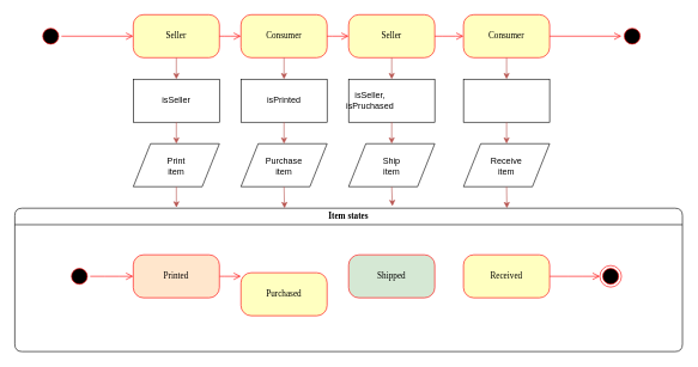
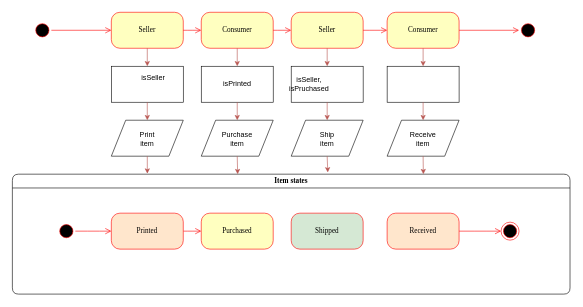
  <mxCell id="0" />
  <mxCell id="1" parent="0" />
  <mxCell id="2" value="" style="ellipse;html=1;shape=startState;fillColor=#000000;strokeColor=#ff0000;rounded=1;shadow=0;comic=0;labelBackgroundColor=none;fontFamily=Verdana;fontSize=12;fontColor=#000000;align=center;direction=south;" parent="1" vertex="1"><mxGeometry x="55" y="35" width="30" height="30" as="geometry" /></mxCell>
  <mxCell id="3" value="Seller" style="rounded=1;whiteSpace=wrap;html=1;arcSize=24;fillColor=#ffffc0;strokeColor=#ff0000;shadow=0;comic=0;labelBackgroundColor=none;fontFamily=Verdana;fontSize=12;fontColor=#000000;align=center;" parent="1" vertex="1"><mxGeometry x="185" y="20" width="120" height="60" as="geometry" /></mxCell>
  <mxCell id="4" value="Consumer" style="rounded=1;whiteSpace=wrap;html=1;arcSize=24;fillColor=#ffffc0;strokeColor=#ff0000;shadow=0;comic=0;labelBackgroundColor=none;fontFamily=Verdana;fontSize=12;fontColor=#000000;align=center;" parent="1" vertex="1"><mxGeometry x="335" y="20" width="120" height="60" as="geometry" /></mxCell>
  <mxCell id="5" value="Item states" style="swimlane;whiteSpace=wrap;html=1;rounded=1;shadow=0;comic=0;labelBackgroundColor=none;strokeColor=#000000;strokeWidth=1;fillColor=#ffffff;fontFamily=Verdana;fontSize=12;fontColor=#000000;align=center;" parent="1" vertex="1"><mxGeometry x="20" y="290" width="930" height="200" as="geometry" /></mxCell>
  <mxCell id="6" style="edgeStyle=elbowEdgeStyle;html=1;labelBackgroundColor=none;endArrow=open;endSize=8;strokeColor=#ff0000;fontFamily=Verdana;fontSize=12;align=left;" parent="5" edge="1"><mxGeometry relative="1" as="geometry"><mxPoint x="285" y="95" as="sourcePoint" /><mxPoint x="315" y="95" as="targetPoint" /></mxGeometry></mxCell>
  <mxCell id="7" value="Printed" style="rounded=1;whiteSpace=wrap;html=1;arcSize=24;fillColor=#ffe6cc;strokeColor=#ff0000;shadow=0;comic=0;labelBackgroundColor=none;fontFamily=Verdana;fontSize=12;fontColor=#000000;align=center;" parent="5" vertex="1"><mxGeometry x="165" y="65" width="120" height="60" as="geometry" /></mxCell>
  <mxCell id="8" value="" style="ellipse;html=1;shape=endState;fillColor=#000000;strokeColor=#ff0000;rounded=1;shadow=0;comic=0;labelBackgroundColor=none;fontFamily=Verdana;fontSize=12;fontColor=#000000;align=center;" parent="5" vertex="1"><mxGeometry x="815" y="80" width="30" height="30" as="geometry" /></mxCell>
  <mxCell id="9" style="edgeStyle=elbowEdgeStyle;html=1;labelBackgroundColor=none;endArrow=open;endSize=8;strokeColor=#ff0000;fontFamily=Verdana;fontSize=12;align=left;" parent="5" source="10" target="7" edge="1"><mxGeometry relative="1" as="geometry" /></mxCell>
  <mxCell id="10" value="" style="ellipse;html=1;shape=startState;fillColor=#000000;strokeColor=#ff0000;rounded=1;shadow=0;comic=0;labelBackgroundColor=none;fontFamily=Verdana;fontSize=12;fontColor=#000000;align=center;direction=south;" parent="5" vertex="1"><mxGeometry x="75" y="80" width="30" height="30" as="geometry" /></mxCell>
- <mxCell id="11" value="Purchased" style="rounded=1;whiteSpace=wrap;html=1;arcSize=24;fillColor=#ffffc0;strokeColor=#ff0000;shadow=0;comic=0;labelBackgroundColor=none;fontFamily=Verdana;fontSize=12;fontColor=#000000;align=center;" parent="5" vertex="1"><mxGeometry x="315" y="90" width="120" height="60" as="geometry" /></mxCell>
+ <mxCell id="11" value="Purchased" style="rounded=1;whiteSpace=wrap;html=1;arcSize=24;fillColor=#ffffc0;strokeColor=#ff0000;shadow=0;comic=0;labelBackgroundColor=none;fontFamily=Verdana;fontSize=12;fontColor=#000000;align=center;" parent="5" vertex="1"><mxGeometry x="315" y="65" width="120" height="60" as="geometry" /></mxCell>
  <mxCell id="12" style="edgeStyle=elbowEdgeStyle;html=1;labelBackgroundColor=none;endArrow=open;endSize=8;strokeColor=#ff0000;fontFamily=Verdana;fontSize=12;align=left;" parent="5" source="13" target="8" edge="1"><mxGeometry relative="1" as="geometry" /></mxCell>
- <mxCell id="13" value="Received" style="rounded=1;whiteSpace=wrap;html=1;arcSize=24;fillColor=#ffffc0;strokeColor=#ff0000;shadow=0;comic=0;labelBackgroundColor=none;fontFamily=Verdana;fontSize=12;fontColor=#000000;align=center;" parent="5" vertex="1"><mxGeometry x="625" y="65" width="120" height="60" as="geometry" /></mxCell>
+ <mxCell id="13" value="Received" style="rounded=1;whiteSpace=wrap;html=1;arcSize=24;fillColor=#ffe6cc;strokeColor=#ff0000;shadow=0;comic=0;labelBackgroundColor=none;fontFamily=Verdana;fontSize=12;fontColor=#000000;align=center;" parent="5" vertex="1"><mxGeometry x="625" y="65" width="120" height="60" as="geometry" /></mxCell>
  <mxCell id="14" value="Shipped" style="rounded=1;whiteSpace=wrap;html=1;arcSize=24;fillColor=#d5e8d4;strokeColor=#ff0000;shadow=0;comic=0;labelBackgroundColor=none;fontFamily=Verdana;fontSize=12;fontColor=#000000;align=center;" vertex="1" parent="5"><mxGeometry x="465" y="65" width="120" height="60" as="geometry" /></mxCell>
  <mxCell id="15" style="edgeStyle=orthogonalEdgeStyle;html=1;labelBackgroundColor=none;endArrow=open;endSize=8;strokeColor=#ff0000;fontFamily=Verdana;fontSize=12;align=left;" parent="1" source="2" target="3" edge="1"><mxGeometry relative="1" as="geometry" /></mxCell>
  <mxCell id="16" value="Seller" style="rounded=1;whiteSpace=wrap;html=1;arcSize=24;fillColor=#ffffc0;strokeColor=#ff0000;shadow=0;comic=0;labelBackgroundColor=none;fontFamily=Verdana;fontSize=12;fontColor=#000000;align=center;" vertex="1" parent="1"><mxGeometry x="485" y="20" width="120" height="60" as="geometry" /></mxCell>
  <mxCell id="17" value="Consumer" style="rounded=1;whiteSpace=wrap;html=1;arcSize=24;fillColor=#ffffc0;strokeColor=#ff0000;shadow=0;comic=0;labelBackgroundColor=none;fontFamily=Verdana;fontSize=12;fontColor=#000000;align=center;" vertex="1" parent="1"><mxGeometry x="645" y="20" width="120" height="60" as="geometry" /></mxCell>
  <mxCell id="18" value="" style="ellipse;html=1;shape=startState;fillColor=#000000;strokeColor=#ff0000;rounded=1;shadow=0;comic=0;labelBackgroundColor=none;fontFamily=Verdana;fontSize=12;fontColor=#000000;align=center;direction=south;" vertex="1" parent="1"><mxGeometry x="865" y="35" width="30" height="30" as="geometry" /></mxCell>
  <mxCell id="19" style="edgeStyle=orthogonalEdgeStyle;html=1;labelBackgroundColor=none;endArrow=open;endSize=8;strokeColor=#ff0000;fontFamily=Verdana;fontSize=12;align=left;exitX=1;exitY=0.5;exitDx=0;exitDy=0;entryX=0.5;entryY=1;entryDx=0;entryDy=0;" edge="1" parent="1" source="17" target="18"><mxGeometry relative="1" as="geometry"><mxPoint x="815" y="120" as="sourcePoint" /><mxPoint x="915" y="120" as="targetPoint" /></mxGeometry></mxCell>
  <mxCell id="20" style="edgeStyle=elbowEdgeStyle;html=1;labelBackgroundColor=none;endArrow=open;endSize=8;strokeColor=#ff0000;fontFamily=Verdana;fontSize=12;align=left;exitX=1;exitY=0.5;exitDx=0;exitDy=0;entryX=0;entryY=0.5;entryDx=0;entryDy=0;" edge="1" parent="1" source="3" target="4"><mxGeometry relative="1" as="geometry"><mxPoint x="325" y="90" as="sourcePoint" /><mxPoint x="355" y="90" as="targetPoint" /></mxGeometry></mxCell>
  <mxCell id="21" style="edgeStyle=elbowEdgeStyle;html=1;labelBackgroundColor=none;endArrow=open;endSize=8;strokeColor=#ff0000;fontFamily=Verdana;fontSize=12;align=left;exitX=1;exitY=0.5;exitDx=0;exitDy=0;entryX=0;entryY=0.5;entryDx=0;entryDy=0;" edge="1" parent="1" source="4" target="16"><mxGeometry relative="1" as="geometry"><mxPoint x="475" y="120" as="sourcePoint" /><mxPoint x="505" y="120" as="targetPoint" /></mxGeometry></mxCell>
  <mxCell id="22" style="edgeStyle=elbowEdgeStyle;html=1;labelBackgroundColor=none;endArrow=open;endSize=8;strokeColor=#ff0000;fontFamily=Verdana;fontSize=12;align=left;exitX=1;exitY=0.5;exitDx=0;exitDy=0;entryX=0;entryY=0.5;entryDx=0;entryDy=0;" edge="1" parent="1" source="16" target="17"><mxGeometry relative="1" as="geometry"><mxPoint x="625" y="120" as="sourcePoint" /><mxPoint x="655" y="120" as="targetPoint" /></mxGeometry></mxCell>
  <mxCell id="23" value="" style="rounded=0;whiteSpace=wrap;html=1;" vertex="1" parent="1"><mxGeometry x="185" y="110" width="120" height="60" as="geometry" /></mxCell>
- <mxCell id="24" value="isSeller" style="text;html=1;strokeColor=none;fillColor=none;align=center;verticalAlign=middle;whiteSpace=wrap;rounded=0;" vertex="1" parent="1"><mxGeometry x="225" y="130" width="40" height="20" as="geometry" /></mxCell>
+ <mxCell id="24" value="isSeller" style="text;html=1;strokeColor=none;fillColor=none;align=center;verticalAlign=middle;whiteSpace=wrap;rounded=0;" vertex="1" parent="1"><mxGeometry x="235" y="120" width="40" height="20" as="geometry" /></mxCell>
  <mxCell id="25" value="" style="shape=parallelogram;perimeter=parallelogramPerimeter;whiteSpace=wrap;html=1;" vertex="1" parent="1"><mxGeometry x="185" y="200" width="120" height="60" as="geometry" /></mxCell>
  <mxCell id="26" value="Print item" style="text;html=1;strokeColor=none;fillColor=none;align=center;verticalAlign=middle;whiteSpace=wrap;rounded=0;" vertex="1" parent="1"><mxGeometry x="225" y="222" width="40" height="20" as="geometry" /></mxCell>
  <mxCell id="27" value="" style="rounded=0;whiteSpace=wrap;html=1;" vertex="1" parent="1"><mxGeometry x="335" y="110" width="120" height="60" as="geometry" /></mxCell>
  <mxCell id="28" value="isPrinted" style="text;html=1;strokeColor=none;fillColor=none;align=center;verticalAlign=middle;whiteSpace=wrap;rounded=0;" vertex="1" parent="1"><mxGeometry x="375" y="130" width="40" height="20" as="geometry" /></mxCell>
  <mxCell id="29" value="" style="shape=parallelogram;perimeter=parallelogramPerimeter;whiteSpace=wrap;html=1;" vertex="1" parent="1"><mxGeometry x="335" y="200" width="120" height="60" as="geometry" /></mxCell>
  <mxCell id="30" value="Purchase item" style="text;html=1;strokeColor=none;fillColor=none;align=center;verticalAlign=middle;whiteSpace=wrap;rounded=0;" vertex="1" parent="1"><mxGeometry x="375" y="222" width="40" height="20" as="geometry" /></mxCell>
  <mxCell id="31" value="" style="rounded=0;whiteSpace=wrap;html=1;" vertex="1" parent="1"><mxGeometry x="485" y="110" width="120" height="60" as="geometry" /></mxCell>
  <mxCell id="32" value="isSeller, isPruchased" style="text;html=1;strokeColor=none;fillColor=none;align=center;verticalAlign=middle;whiteSpace=wrap;rounded=0;" vertex="1" parent="1"><mxGeometry x="495" y="130" width="40" height="20" as="geometry" /></mxCell>
  <mxCell id="33" value="" style="shape=parallelogram;perimeter=parallelogramPerimeter;whiteSpace=wrap;html=1;" vertex="1" parent="1"><mxGeometry x="485" y="200" width="120" height="60" as="geometry" /></mxCell>
  <mxCell id="34" value="Ship item" style="text;html=1;strokeColor=none;fillColor=none;align=center;verticalAlign=middle;whiteSpace=wrap;rounded=0;" vertex="1" parent="1"><mxGeometry x="525" y="222" width="40" height="20" as="geometry" /></mxCell>
  <mxCell id="35" value="" style="rounded=0;whiteSpace=wrap;html=1;" vertex="1" parent="1"><mxGeometry x="645" y="110" width="120" height="60" as="geometry" /></mxCell>
  <mxCell id="36" value="" style="shape=parallelogram;perimeter=parallelogramPerimeter;whiteSpace=wrap;html=1;" vertex="1" parent="1"><mxGeometry x="645" y="200" width="120" height="60" as="geometry" /></mxCell>
  <mxCell id="37" value="Receive item" style="text;html=1;strokeColor=none;fillColor=none;align=center;verticalAlign=middle;whiteSpace=wrap;rounded=0;" vertex="1" parent="1"><mxGeometry x="685" y="222" width="40" height="20" as="geometry" /></mxCell>
  <mxCell id="38" value="" style="endArrow=classic;html=1;exitX=0.5;exitY=1;exitDx=0;exitDy=0;entryX=0.5;entryY=0;entryDx=0;entryDy=0;fillColor=#f8cecc;strokeColor=#b85450;" edge="1" parent="1" source="3" target="23"><mxGeometry width="50" height="50" relative="1" as="geometry"><mxPoint x="25" y="710" as="sourcePoint" /><mxPoint x="75" y="660" as="targetPoint" /></mxGeometry></mxCell>
  <mxCell id="39" value="" style="endArrow=classic;html=1;exitX=0.5;exitY=1;exitDx=0;exitDy=0;entryX=0.5;entryY=0;entryDx=0;entryDy=0;fillColor=#f8cecc;strokeColor=#b85450;" edge="1" parent="1" source="23" target="25"><mxGeometry width="50" height="50" relative="1" as="geometry"><mxPoint x="255" y="90" as="sourcePoint" /><mxPoint x="255" y="120" as="targetPoint" /></mxGeometry></mxCell>
  <mxCell id="40" value="" style="endArrow=classic;html=1;exitX=0.5;exitY=1;exitDx=0;exitDy=0;entryX=0.242;entryY=-0.005;entryDx=0;entryDy=0;fillColor=#f8cecc;strokeColor=#b85450;entryPerimeter=0;" edge="1" parent="1" source="25" target="5"><mxGeometry width="50" height="50" relative="1" as="geometry"><mxPoint x="265" y="100" as="sourcePoint" /><mxPoint x="265" y="130" as="targetPoint" /></mxGeometry></mxCell>
  <mxCell id="41" value="" style="endArrow=classic;html=1;exitX=0.5;exitY=1;exitDx=0;exitDy=0;entryX=0.5;entryY=0;entryDx=0;entryDy=0;fillColor=#f8cecc;strokeColor=#b85450;" edge="1" parent="1" source="4" target="27"><mxGeometry width="50" height="50" relative="1" as="geometry"><mxPoint x="275" y="110" as="sourcePoint" /><mxPoint x="275" y="140" as="targetPoint" /></mxGeometry></mxCell>
  <mxCell id="42" value="" style="endArrow=classic;html=1;exitX=0.5;exitY=1;exitDx=0;exitDy=0;entryX=0.5;entryY=0;entryDx=0;entryDy=0;fillColor=#f8cecc;strokeColor=#b85450;" edge="1" parent="1" source="27" target="29"><mxGeometry width="50" height="50" relative="1" as="geometry"><mxPoint x="285" y="120" as="sourcePoint" /><mxPoint x="285" y="150" as="targetPoint" /></mxGeometry></mxCell>
  <mxCell id="43" value="" style="endArrow=classic;html=1;exitX=0.5;exitY=1;exitDx=0;exitDy=0;entryX=0.404;entryY=0;entryDx=0;entryDy=0;fillColor=#f8cecc;strokeColor=#b85450;entryPerimeter=0;" edge="1" parent="1" source="29" target="5"><mxGeometry width="50" height="50" relative="1" as="geometry"><mxPoint x="295" y="130" as="sourcePoint" /><mxPoint x="295" y="160" as="targetPoint" /></mxGeometry></mxCell>
  <mxCell id="44" value="" style="endArrow=classic;html=1;exitX=0.5;exitY=1;exitDx=0;exitDy=0;entryX=0.5;entryY=0;entryDx=0;entryDy=0;fillColor=#f8cecc;strokeColor=#b85450;" edge="1" parent="1" source="16" target="31"><mxGeometry width="50" height="50" relative="1" as="geometry"><mxPoint x="305" y="140" as="sourcePoint" /><mxPoint x="305" y="170" as="targetPoint" /></mxGeometry></mxCell>
  <mxCell id="45" value="" style="endArrow=classic;html=1;exitX=0.5;exitY=1;exitDx=0;exitDy=0;entryX=0.5;entryY=0;entryDx=0;entryDy=0;fillColor=#f8cecc;strokeColor=#b85450;" edge="1" parent="1" source="31" target="33"><mxGeometry width="50" height="50" relative="1" as="geometry"><mxPoint x="315" y="150" as="sourcePoint" /><mxPoint x="315" y="180" as="targetPoint" /></mxGeometry></mxCell>
  <mxCell id="46" value="" style="endArrow=classic;html=1;exitX=0.5;exitY=1;exitDx=0;exitDy=0;fillColor=#f8cecc;strokeColor=#b85450;" edge="1" parent="1" source="33"><mxGeometry width="50" height="50" relative="1" as="geometry"><mxPoint x="325" y="160" as="sourcePoint" /><mxPoint x="546" y="287" as="targetPoint" /></mxGeometry></mxCell>
  <mxCell id="47" value="" style="endArrow=classic;html=1;exitX=0.5;exitY=1;exitDx=0;exitDy=0;entryX=0.5;entryY=0;entryDx=0;entryDy=0;fillColor=#f8cecc;strokeColor=#b85450;" edge="1" parent="1" source="17" target="35"><mxGeometry width="50" height="50" relative="1" as="geometry"><mxPoint x="335" y="170" as="sourcePoint" /><mxPoint x="335" y="200" as="targetPoint" /></mxGeometry></mxCell>
  <mxCell id="48" value="" style="endArrow=classic;html=1;exitX=0.5;exitY=1;exitDx=0;exitDy=0;entryX=0.5;entryY=0;entryDx=0;entryDy=0;fillColor=#f8cecc;strokeColor=#b85450;" edge="1" parent="1" source="35" target="36"><mxGeometry width="50" height="50" relative="1" as="geometry"><mxPoint x="345" y="180" as="sourcePoint" /><mxPoint x="345" y="210" as="targetPoint" /></mxGeometry></mxCell>
  <mxCell id="49" value="" style="endArrow=classic;html=1;exitX=0.5;exitY=1;exitDx=0;exitDy=0;entryX=0.737;entryY=0;entryDx=0;entryDy=0;fillColor=#f8cecc;strokeColor=#b85450;entryPerimeter=0;" edge="1" parent="1" source="36" target="5"><mxGeometry width="50" height="50" relative="1" as="geometry"><mxPoint x="355" y="190" as="sourcePoint" /><mxPoint x="355" y="220" as="targetPoint" /></mxGeometry></mxCell>
